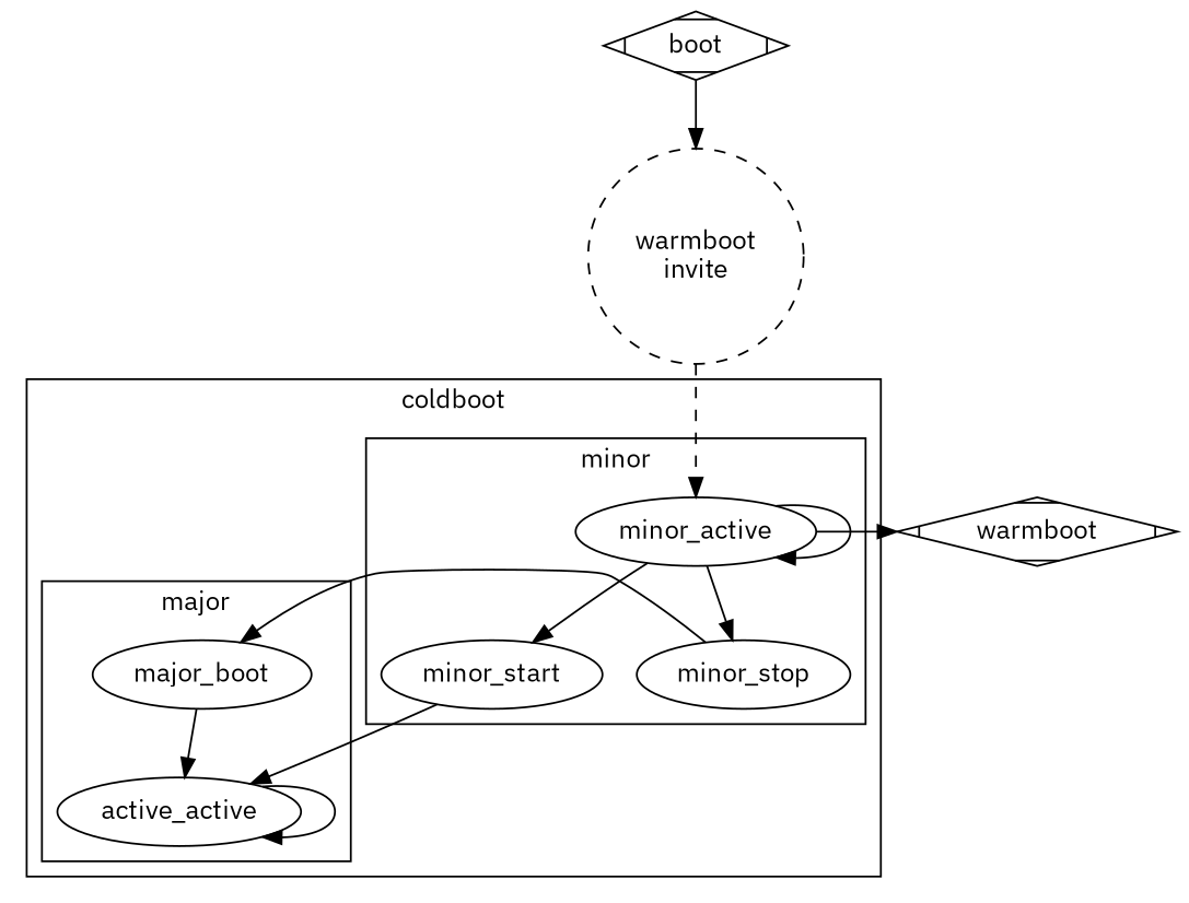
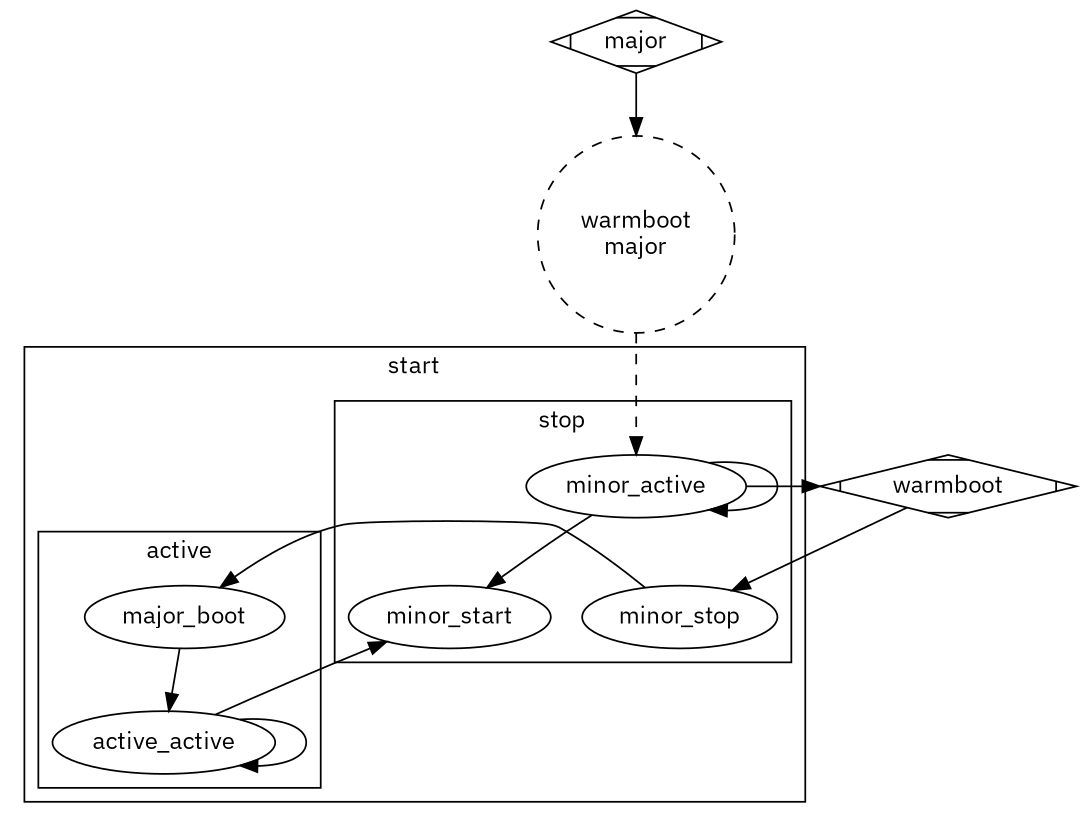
  digraph {
    fontname="IBM Plex Sans"
    node [fontname="IBM Plex Sans"]
    edge [fontname="IBM Plex Sans"]
    minor_start
    minor_active
    minor_stop
    n4 [label=major_boot]
    n5 [label=active_active]
    warmboot [shape=Mdiamond]
-   boot [shape=Mdiamond]
-   n8 [label="warmboot\ninvite" shape=circle style=dashed]
+   boot [shape=Mdiamond label=major]
+   n8 [label="warmboot\nmajor" shape=circle style=dashed]
    subgraph cluster_1 {
-     label=coldboot
+     label=start
      subgraph cluster_2 {
-       label=minor
+       label=stop
        minor_start
        minor_active
        minor_stop
      }
      subgraph cluster_3 {
-       label=major
+       label=active
        n4
        n5
      }
    }
    minor_active -> minor_start
    minor_active -> minor_active
-   minor_active -> minor_stop
+   warmboot -> minor_stop
    minor_active -> warmboot
    minor_stop -> n4
    n4 -> n5
-   minor_start -> n5
+   n5 -> minor_start
    n5 -> n5
    boot -> n8
    n8 -> minor_active [style=dashed]
  }
